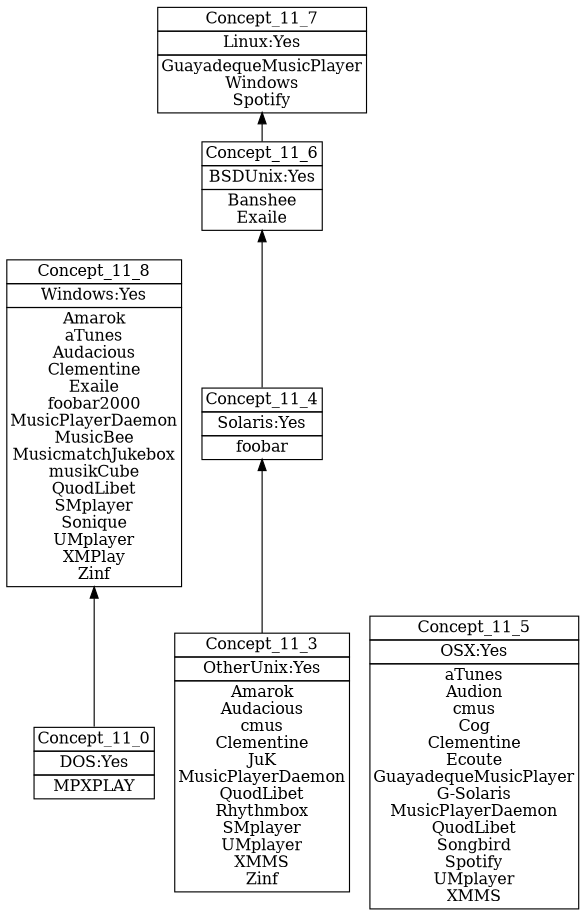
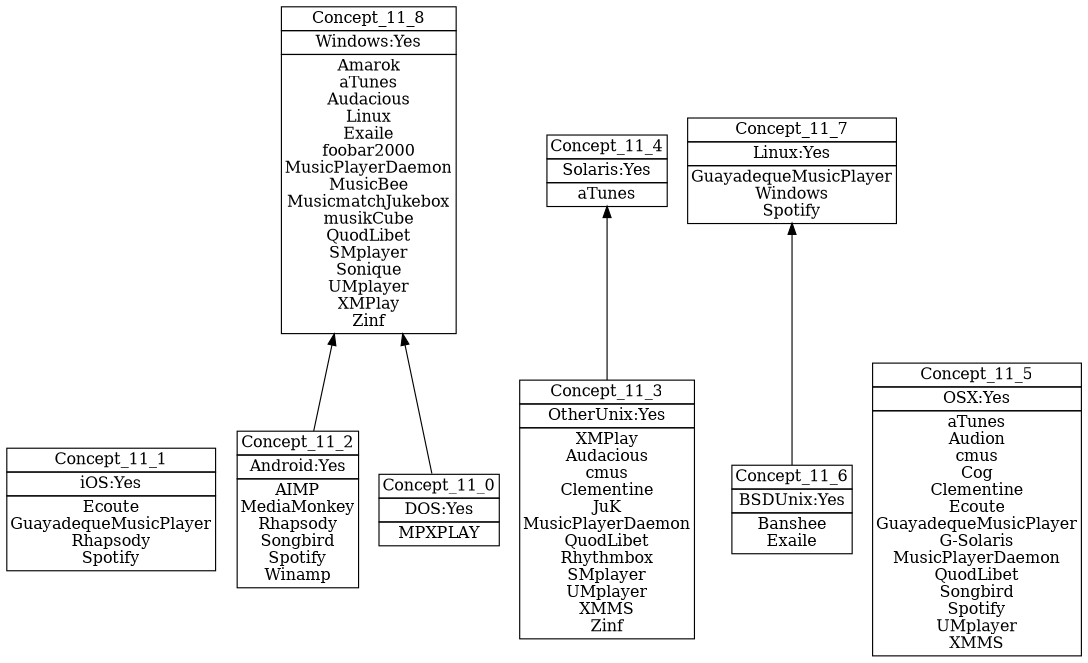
  digraph {
    fontname="DejaVu Serif"
    nodesep=0.2
    rankdir=BT
    ranksep=0.3
    node [fontname="DejaVu Serif" margin="0.03,0.03" shape=none]
    edge [fontname="DejaVu Serif" headport=p tailport=p]
-   n3 [label=<<table border="0" cellborder="1" cellspacing="0" port="p"><tr><td>Concept_11_8</td></tr><tr><td>Windows:Yes<br/></td></tr><tr><td>Amarok<br/>aTunes<br/>Audacious<br/>Clementine<br/>Exaile<br/>foobar2000<br/>MusicPlayerDaemon<br/>MusicBee<br/>MusicmatchJukebox<br/>musikCube<br/>QuodLibet<br/>SMplayer<br/>Sonique<br/>UMplayer<br/>XMPlay<br/>Zinf<br/></td></tr></table>>]
-   n4 [label=<<table border="0" cellborder="1" cellspacing="0" port="p"><tr><td>Concept_11_3</td></tr><tr><td>OtherUnix:Yes<br/></td></tr><tr><td>Amarok<br/>Audacious<br/>cmus<br/>Clementine<br/>JuK<br/>MusicPlayerDaemon<br/>QuodLibet<br/>Rhythmbox<br/>SMplayer<br/>UMplayer<br/>XMMS<br/>Zinf<br/></td></tr></table>>]
-   n5 [label=<<table border="0" cellborder="1" cellspacing="0" port="p"><tr><td>Concept_11_4</td></tr><tr><td>Solaris:Yes<br/></td></tr><tr><td>foobar<br/></td></tr></table>>]
+   n1 [label=<<table border="0" cellborder="1" cellspacing="0" port="p"><tr><td>Concept_11_1</td></tr><tr><td>iOS:Yes<br/></td></tr><tr><td>Ecoute<br/>GuayadequeMusicPlayer<br/>Rhapsody<br/>Spotify<br/></td></tr></table>>]
+   n2 [label=<<table border="0" cellborder="1" cellspacing="0" port="p"><tr><td>Concept_11_2</td></tr><tr><td>Android:Yes<br/></td></tr><tr><td>AIMP<br/>MediaMonkey<br/>Rhapsody<br/>Songbird<br/>Spotify<br/>Winamp<br/></td></tr></table>>]
+   n3 [label=<<table border="0" cellborder="1" cellspacing="0" port="p"><tr><td>Concept_11_8</td></tr><tr><td>Windows:Yes<br/></td></tr><tr><td>Amarok<br/>aTunes<br/>Audacious<br/>Linux<br/>Exaile<br/>foobar2000<br/>MusicPlayerDaemon<br/>MusicBee<br/>MusicmatchJukebox<br/>musikCube<br/>QuodLibet<br/>SMplayer<br/>Sonique<br/>UMplayer<br/>XMPlay<br/>Zinf<br/></td></tr></table>>]
+   n4 [label=<<table border="0" cellborder="1" cellspacing="0" port="p"><tr><td>Concept_11_3</td></tr><tr><td>OtherUnix:Yes<br/></td></tr><tr><td>XMPlay<br/>Audacious<br/>cmus<br/>Clementine<br/>JuK<br/>MusicPlayerDaemon<br/>QuodLibet<br/>Rhythmbox<br/>SMplayer<br/>UMplayer<br/>XMMS<br/>Zinf<br/></td></tr></table>>]
+   n5 [label=<<table border="0" cellborder="1" cellspacing="0" port="p"><tr><td>Concept_11_4</td></tr><tr><td>Solaris:Yes<br/></td></tr><tr><td>aTunes<br/></td></tr></table>>]
    n6 [label=<<table border="0" cellborder="1" cellspacing="0" port="p"><tr><td>Concept_11_6</td></tr><tr><td>BSDUnix:Yes<br/></td></tr><tr><td>Banshee<br/>Exaile<br/></td></tr></table>>]
    n7 [label=<<table border="0" cellborder="1" cellspacing="0" port="p"><tr><td>Concept_11_7</td></tr><tr><td>Linux:Yes<br/></td></tr><tr><td>GuayadequeMusicPlayer<br/>Windows<br/>Spotify<br/></td></tr></table>>]
    n8 [label=<<table border="0" cellborder="1" cellspacing="0" port="p"><tr><td>Concept_11_5</td></tr><tr><td>OSX:Yes<br/></td></tr><tr><td>aTunes<br/>Audion<br/>cmus<br/>Cog<br/>Clementine<br/>Ecoute<br/>GuayadequeMusicPlayer<br/>G-Solaris<br/>MusicPlayerDaemon<br/>QuodLibet<br/>Songbird<br/>Spotify<br/>UMplayer<br/>XMMS<br/></td></tr></table>>]
    n9 [label=<<table border="0" cellborder="1" cellspacing="0" port="p"><tr><td>Concept_11_0</td></tr><tr><td>DOS:Yes<br/></td></tr><tr><td>MPXPLAY<br/></td></tr></table>>]
+   n2 -> n3
    n4 -> n5
-   n5 -> n6
    n6 -> n7
    n9 -> n3
  }
